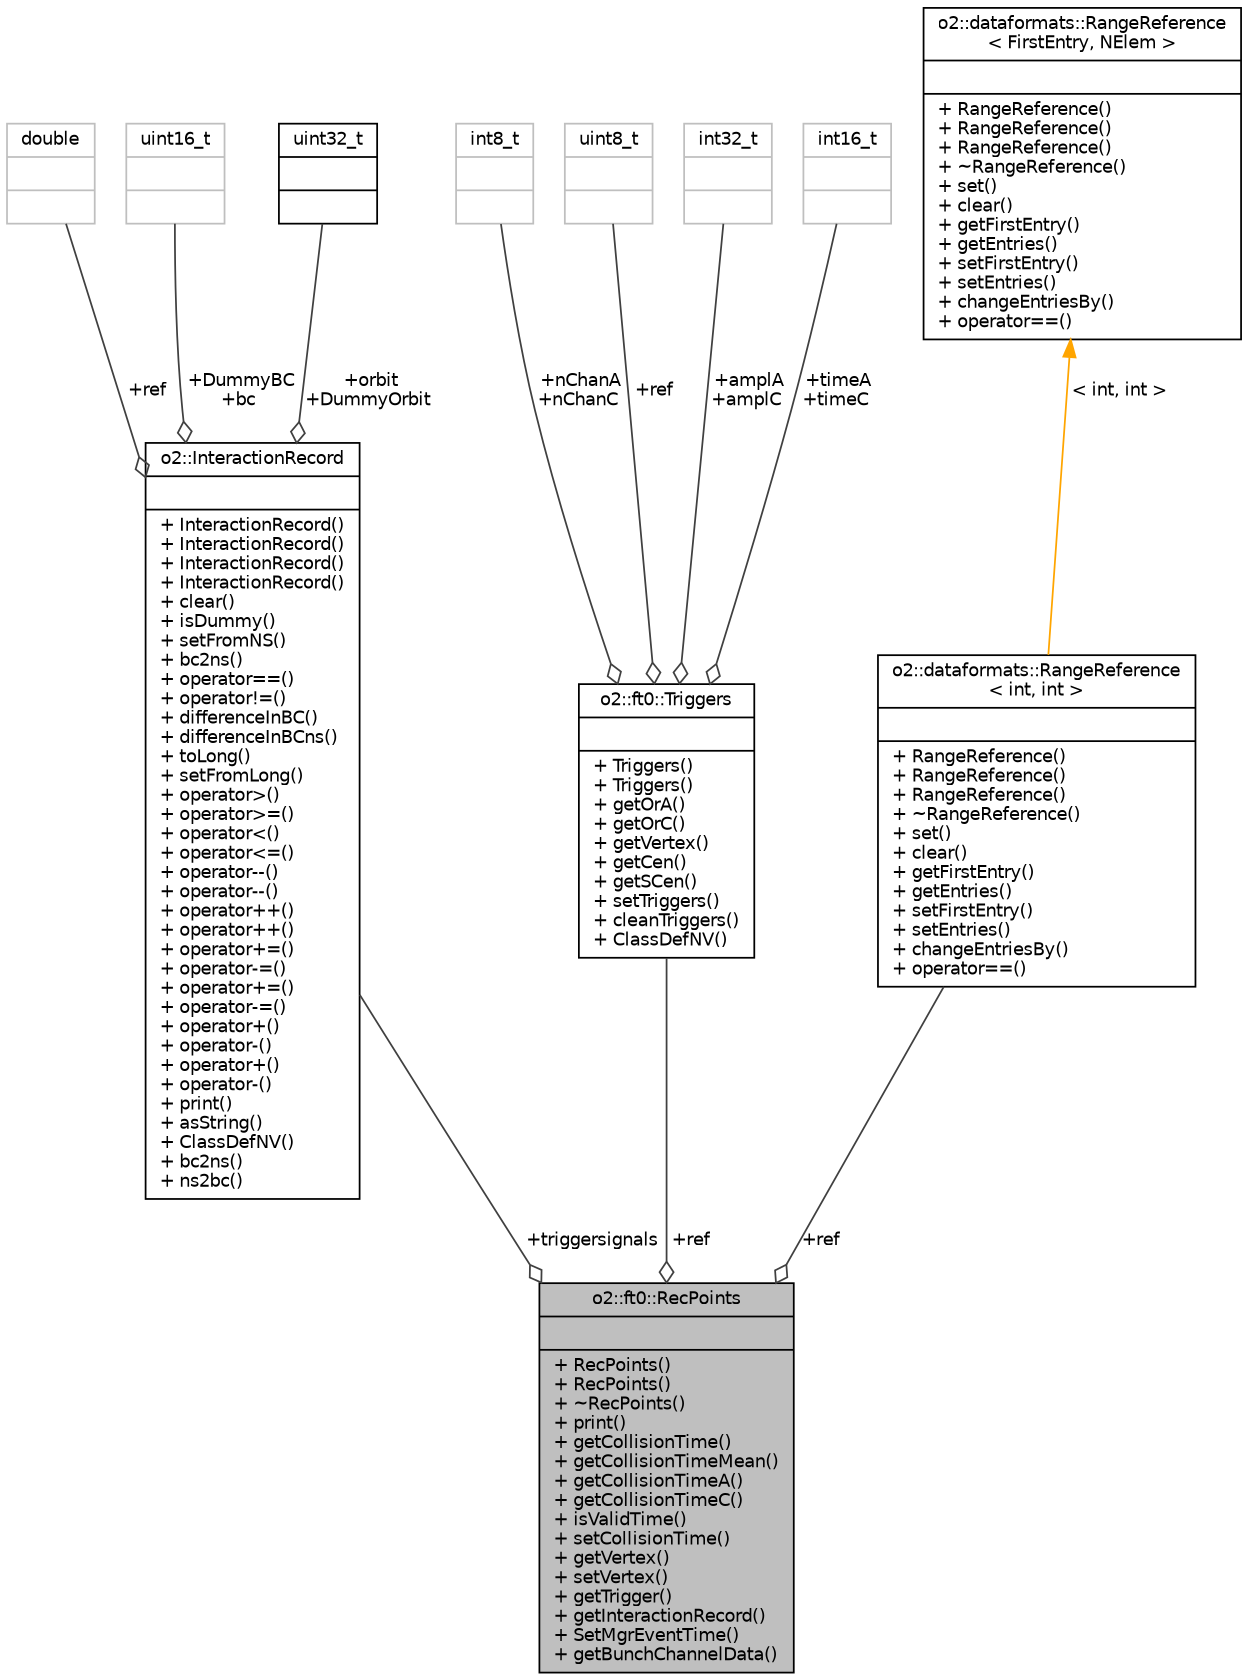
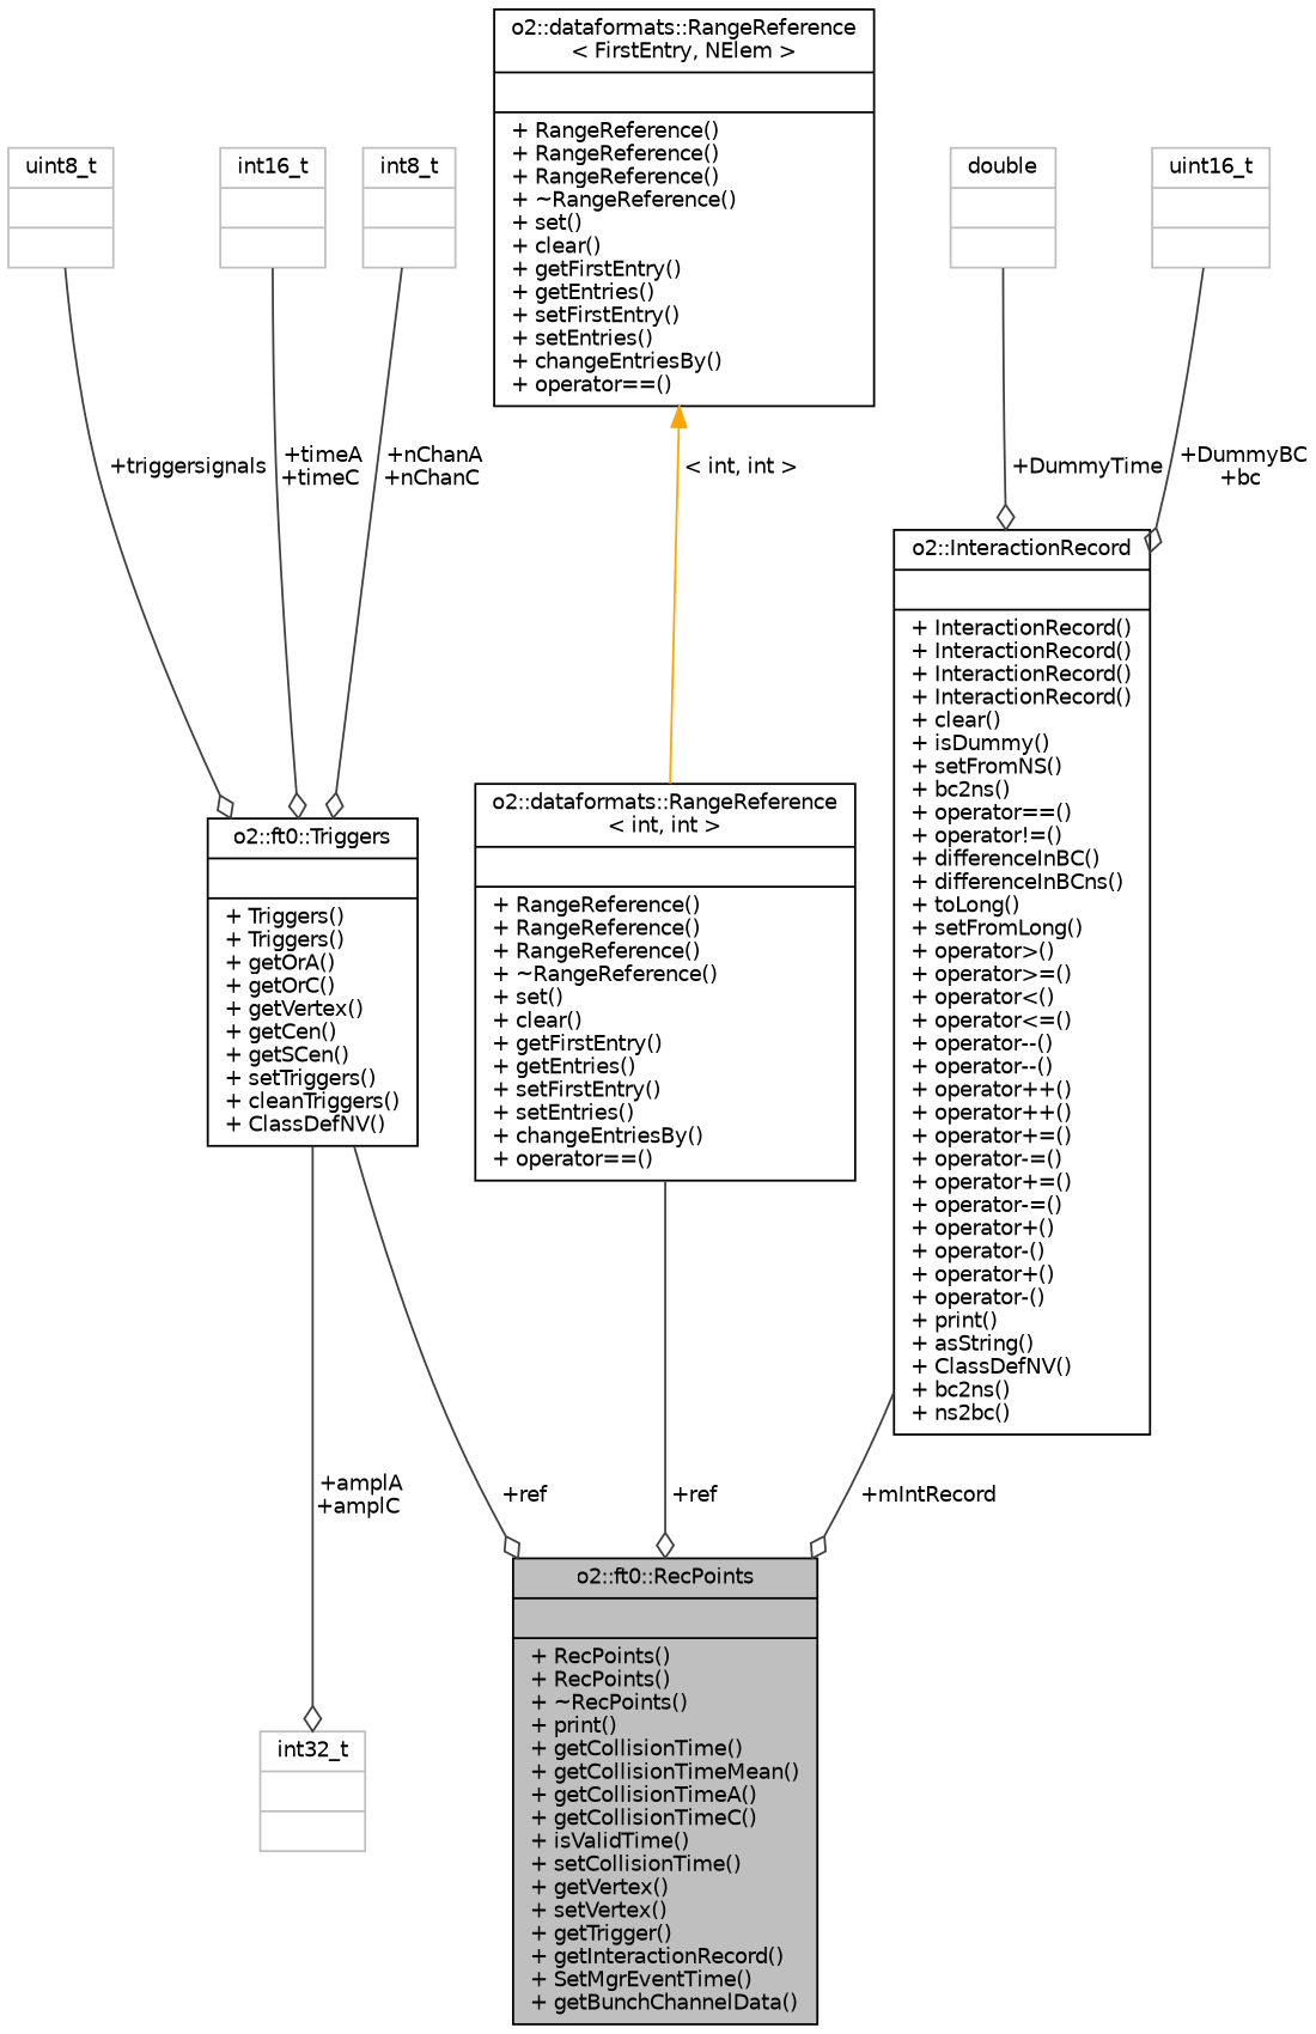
  digraph {
    node [color=black fontname=Helvetica fontsize=10 shape=record]
    edge [arrowhead=odiamond color=grey25 fontname=Helvetica fontsize=10 labelfontname=Helvetica labelfontsize=10 style=solid]
    n1 [fillcolor=grey75 fontcolor=black height=0.2 label="{o2::ft0::RecPoints\n||+ RecPoints()\l+ RecPoints()\l+ ~RecPoints()\l+ print()\l+ getCollisionTime()\l+ getCollisionTimeMean()\l+ getCollisionTimeA()\l+ getCollisionTimeC()\l+ isValidTime()\l+ setCollisionTime()\l+ getVertex()\l+ setVertex()\l+ getTrigger()\l+ getInteractionRecord()\l+ SetMgrEventTime()\l+ getBunchChannelData()\l}" style=filled width=0.4]
    n2 [height=0.2 label="{o2::InteractionRecord\n||+ InteractionRecord()\l+ InteractionRecord()\l+ InteractionRecord()\l+ InteractionRecord()\l+ clear()\l+ isDummy()\l+ setFromNS()\l+ bc2ns()\l+ operator==()\l+ operator!=()\l+ differenceInBC()\l+ differenceInBCns()\l+ toLong()\l+ setFromLong()\l+ operator\>()\l+ operator\>=()\l+ operator\<()\l+ operator\<=()\l+ operator--()\l+ operator--()\l+ operator++()\l+ operator++()\l+ operator+=()\l+ operator-=()\l+ operator+=()\l+ operator-=()\l+ operator+()\l+ operator-()\l+ operator+()\l+ operator-()\l+ print()\l+ asString()\l+ ClassDefNV()\l+ bc2ns()\l+ ns2bc()\l}" width=0.4]
    n3 [color=grey75 height=0.2 label="{double\n||}" width=0.4]
    n4 [color=grey75 height=0.2 label="{uint16_t\n||}" width=0.4]
-   n5 [height=0.2 label="{uint32_t\n||}" width=0.4]
    n6 [height=0.2 label="{o2::ft0::Triggers\n||+ Triggers()\l+ Triggers()\l+ getOrA()\l+ getOrC()\l+ getVertex()\l+ getCen()\l+ getSCen()\l+ setTriggers()\l+ cleanTriggers()\l+ ClassDefNV()\l}" width=0.4]
    n7 [color=grey75 height=0.2 label="{int8_t\n||}" width=0.4]
    n8 [color=grey75 height=0.2 label="{uint8_t\n||}" width=0.4]
    n9 [color=grey75 height=0.2 label="{int32_t\n||}" width=0.4]
    n10 [color=grey75 height=0.2 label="{int16_t\n||}" width=0.4]
    n11 [height=0.2 label="{o2::dataformats::RangeReference\l\< int, int \>\n||+ RangeReference()\l+ RangeReference()\l+ RangeReference()\l+ ~RangeReference()\l+ set()\l+ clear()\l+ getFirstEntry()\l+ getEntries()\l+ setFirstEntry()\l+ setEntries()\l+ changeEntriesBy()\l+ operator==()\l}" width=0.4]
    n12 [height=0.2 label="{o2::dataformats::RangeReference\l\< FirstEntry, NElem \>\n||+ RangeReference()\l+ RangeReference()\l+ RangeReference()\l+ ~RangeReference()\l+ set()\l+ clear()\l+ getFirstEntry()\l+ getEntries()\l+ setFirstEntry()\l+ setEntries()\l+ changeEntriesBy()\l+ operator==()\l}" width=0.4]
-   n2 -> n1 [label=" +triggersignals"]
-   n3 -> n2 [label=" +ref"]
+   n2 -> n1 [label=" +mIntRecord"]
+   n3 -> n2 [label=" +DummyTime"]
    n4 -> n2 [label=" +DummyBC\n+bc"]
-   n5 -> n2 [label=" +orbit\n+DummyOrbit"]
    n6 -> n1 [label=" +ref"]
    n7 -> n6 [label=" +nChanA\n+nChanC"]
-   n8 -> n6 [label=" +ref"]
-   n9 -> n6 [label=" +amplA\n+amplC"]
+   n8 -> n6 [label=" +triggersignals"]
+   n6 -> n9 [label=" +amplA\n+amplC"]
    n10 -> n6 [label=" +timeA\n+timeC"]
    n11 -> n1 [label=" +ref"]
    n12 -> n11 [color=orange dir=back label=" \< int, int \>" arrowhead=""]
  }
